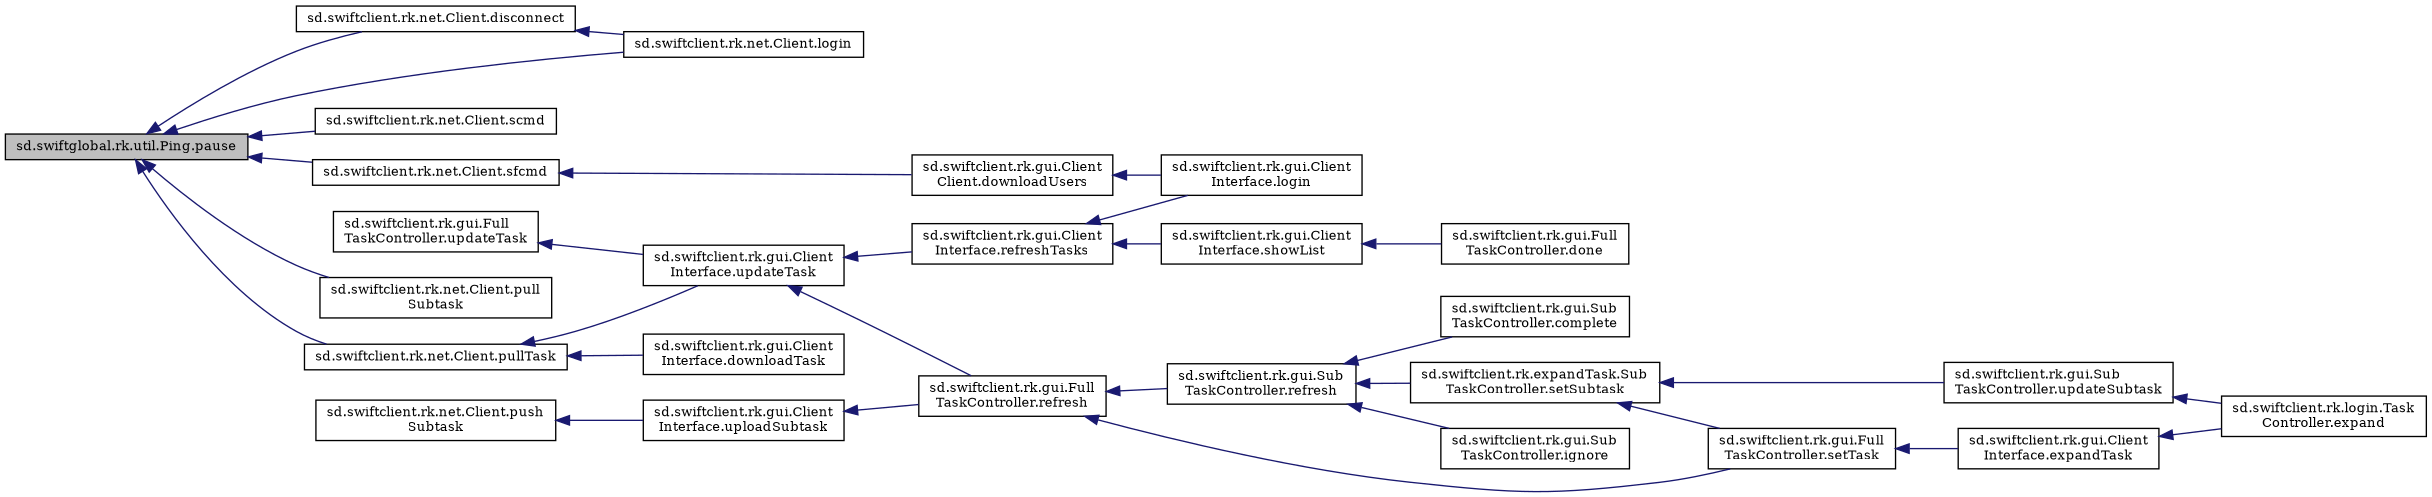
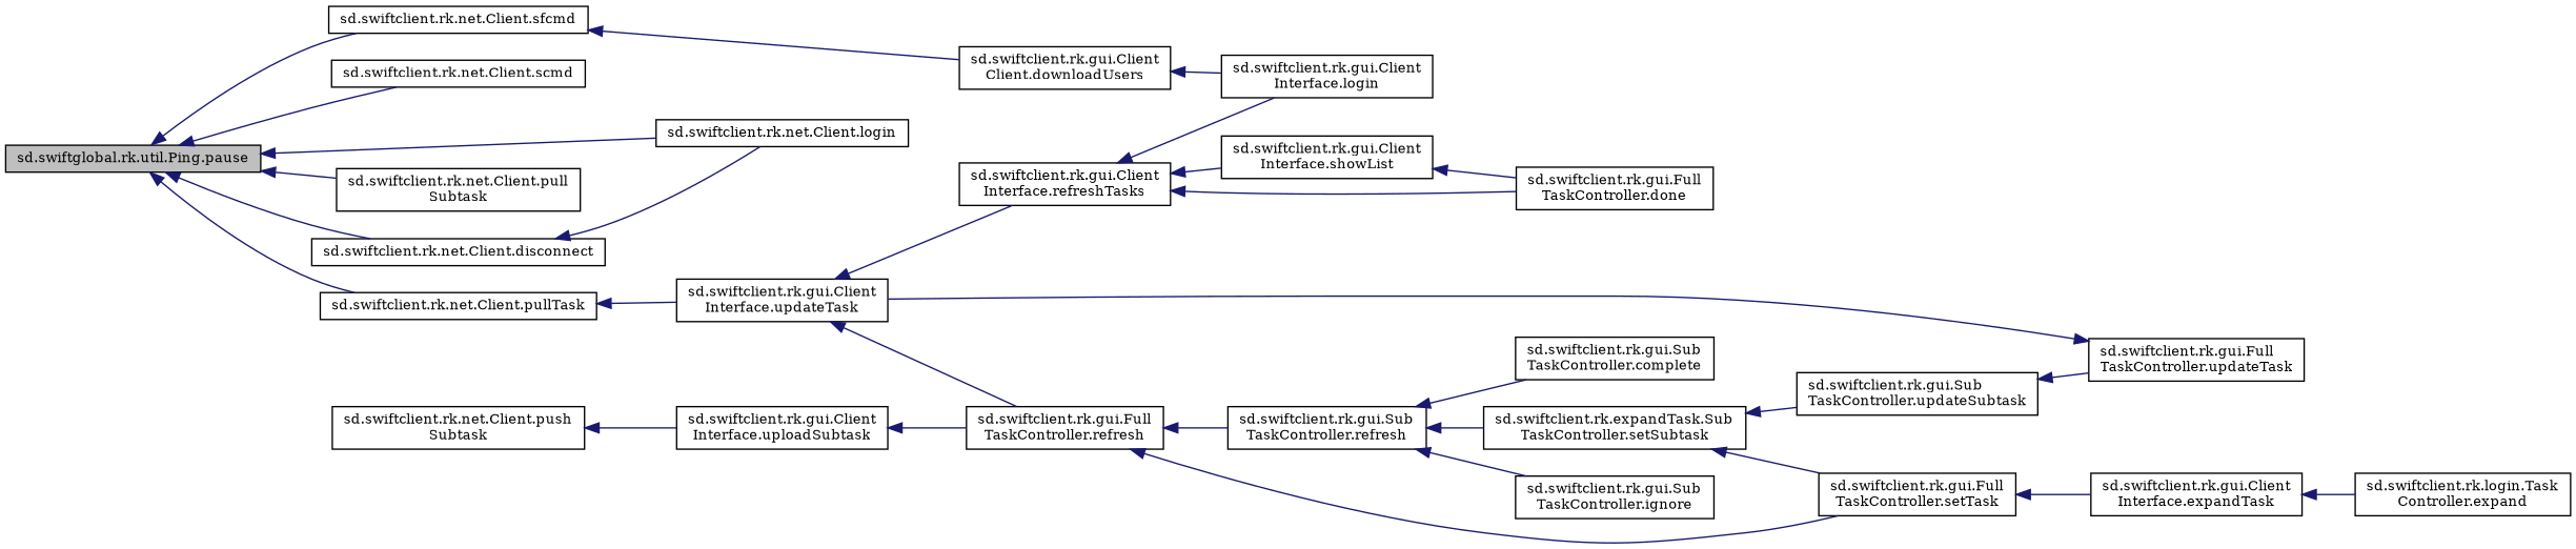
  digraph {
    fontname="DejaVu Serif"
    rankdir=LR
    node [color=black fillcolor=white fontname="DejaVu Serif" fontsize=10 shape=record style=filled]
    edge [color=midnightblue dir=back fontname="DejaVu Serif" fontsize=10 labelfontname=Helvetica labelfontsize=10 style=solid]
    n1 [fillcolor=grey75 fontcolor=black height=0.2 label="sd.swiftglobal.rk.util.Ping.pause" width=0.4]
    n2 [height=0.2 label="sd.swiftclient.rk.net.Client.scmd" width=0.4]
    n3 [height=0.2 label="sd.swiftclient.rk.net.Client.sfcmd" width=0.4]
    n4 [height=0.2 label="sd.swiftclient.rk.net.Client.pull\lSubtask" width=0.4]
    n5 [height=0.2 label="sd.swiftclient.rk.net.Client.pullTask" width=0.4]
    n6 [height=0.2 label="sd.swiftclient.rk.net.Client.disconnect" width=0.4]
    n7 [height=0.2 label="sd.swiftclient.rk.net.Client.login" width=0.4]
    n8 [height=0.2 label="sd.swiftclient.rk.gui.Client\lClient.downloadUsers" width=0.4]
    n9 [height=0.2 label="sd.swiftclient.rk.net.Client.push\lSubtask" width=0.4]
    n10 [height=0.2 label="sd.swiftclient.rk.gui.Client\lInterface.uploadSubtask" width=0.4]
    n11 [height=0.2 label="sd.swiftclient.rk.gui.Client\lInterface.updateTask" width=0.4]
-   n12 [height=0.2 label="sd.swiftclient.rk.gui.Client\lInterface.downloadTask" width=0.4]
    n13 [height=0.2 label="sd.swiftclient.rk.gui.Client\lInterface.login" width=0.4]
    n14 [height=0.2 label="sd.swiftclient.rk.gui.Full\lTaskController.refresh" width=0.4]
    n15 [height=0.2 label="sd.swiftclient.rk.gui.Full\lTaskController.setTask" width=0.4]
    n16 [height=0.2 label="sd.swiftclient.rk.gui.Sub\lTaskController.refresh" width=0.4]
    n17 [height=0.2 label="sd.swiftclient.rk.gui.Client\lInterface.expandTask" width=0.4]
    n18 [height=0.2 label="sd.swiftclient.rk.expandTask.Sub\lTaskController.setSubtask" width=0.4]
    n19 [height=0.2 label="sd.swiftclient.rk.gui.Sub\lTaskController.ignore" width=0.4]
    n20 [height=0.2 label="sd.swiftclient.rk.gui.Sub\lTaskController.complete" width=0.4]
    n21 [height=0.2 label="sd.swiftclient.rk.login.Task\lController.expand" width=0.4]
    n22 [height=0.2 label="sd.swiftclient.rk.gui.Sub\lTaskController.updateSubtask" width=0.4]
    n23 [height=0.2 label="sd.swiftclient.rk.gui.Full\lTaskController.updateTask" width=0.4]
    n24 [height=0.2 label="sd.swiftclient.rk.gui.Client\lInterface.refreshTasks" width=0.4]
    n25 [height=0.2 label="sd.swiftclient.rk.gui.Client\lInterface.showList" width=0.4]
    n26 [height=0.2 label="sd.swiftclient.rk.gui.Full\lTaskController.done" width=0.4]
    n1 -> n2
    n1 -> n3
    n1 -> n4
    n1 -> n5
    n1 -> n6
    n1 -> n7
    n3 -> n8
    n5 -> n11
-   n5 -> n12
    n6 -> n7
    n8 -> n13
    n9 -> n10
    n10 -> n14
    n11 -> n14
    n11 -> n24
    n14 -> n15
    n14 -> n16
    n15 -> n17
    n16 -> n18
    n16 -> n19
    n16 -> n20
    n17 -> n21
    n18 -> n15
    n18 -> n22
-   n22 -> n21
+   n22 -> n23
    n23 -> n11
    n24 -> n13
    n24 -> n25
+   n24 -> n26
    n25 -> n26
  }
